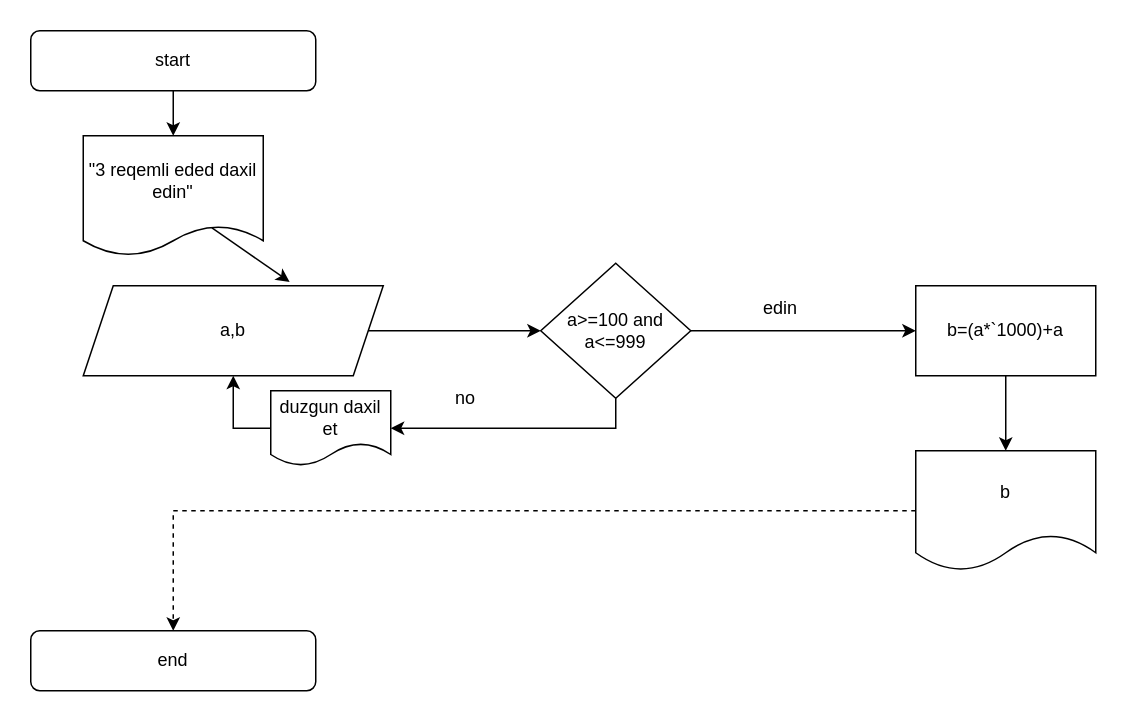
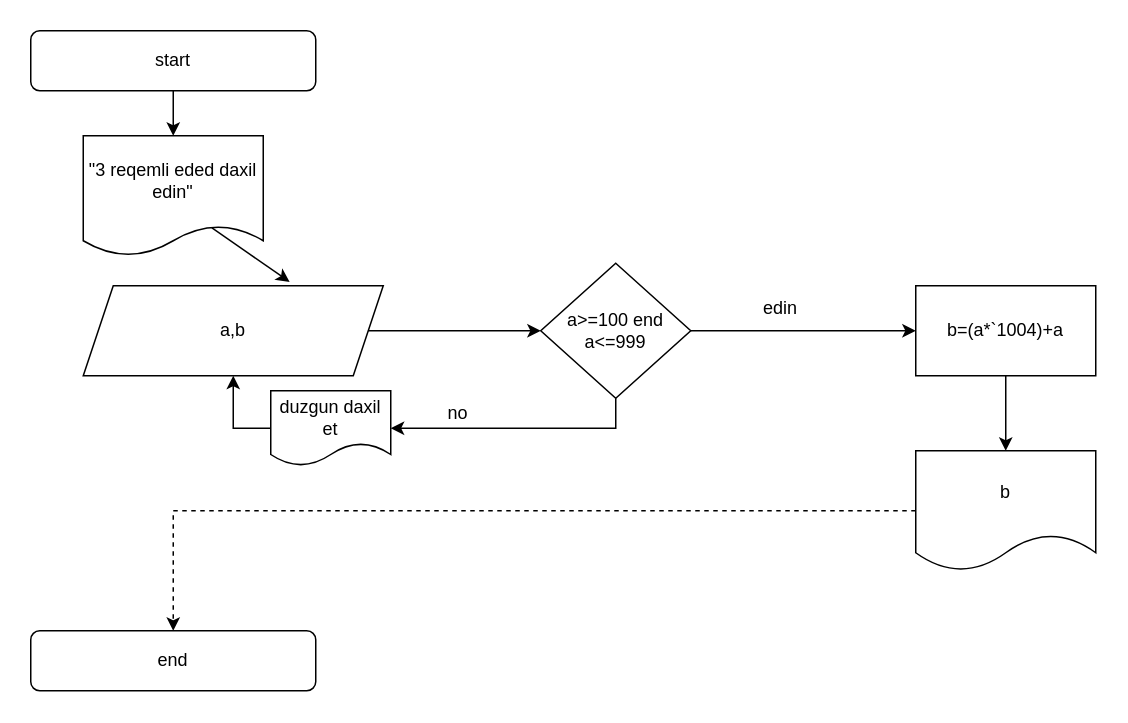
  <mxCell id="0" />
  <mxCell id="1" parent="0" />
  <mxCell id="2" style="edgeStyle=orthogonalEdgeStyle;rounded=0;orthogonalLoop=1;jettySize=auto;html=1;exitX=0.5;exitY=1;exitDx=0;exitDy=0;entryX=0.5;entryY=0;entryDx=0;entryDy=0;" edge="1" parent="1" source="3" target="5"><mxGeometry relative="1" as="geometry" /></mxCell>
  <mxCell id="3" value="start" style="rounded=1;whiteSpace=wrap;html=1;" vertex="1" parent="1"><mxGeometry x="20" y="20" width="190" height="40" as="geometry" /></mxCell>
  <mxCell id="4" value="end" style="rounded=1;whiteSpace=wrap;html=1;" vertex="1" parent="1"><mxGeometry x="20" y="420" width="190" height="40" as="geometry" /></mxCell>
  <mxCell id="5" value="&quot;3 reqemli eded daxil edin&quot;" style="shape=document;whiteSpace=wrap;html=1;boundedLbl=1;size=0.25;" vertex="1" parent="1"><mxGeometry x="55" y="90" width="120" height="80" as="geometry" /></mxCell>
  <mxCell id="6" style="edgeStyle=orthogonalEdgeStyle;rounded=0;orthogonalLoop=1;jettySize=auto;html=1;exitX=1;exitY=0.5;exitDx=0;exitDy=0;entryX=0;entryY=0.5;entryDx=0;entryDy=0;" edge="1" parent="1" source="7" target="11"><mxGeometry relative="1" as="geometry" /></mxCell>
  <mxCell id="7" value="a,b" style="shape=parallelogram;perimeter=parallelogramPerimeter;whiteSpace=wrap;html=1;fixedSize=1;" vertex="1" parent="1"><mxGeometry x="55" y="190" width="200" height="60" as="geometry" /></mxCell>
  <mxCell id="8" value="" style="endArrow=classic;html=1;rounded=0;exitX=0.715;exitY=0.768;exitDx=0;exitDy=0;exitPerimeter=0;entryX=0.688;entryY=-0.043;entryDx=0;entryDy=0;entryPerimeter=0;" edge="1" parent="1" source="5" target="7"><mxGeometry width="50" height="50" relative="1" as="geometry"><mxPoint x="120" y="200" as="sourcePoint" /><mxPoint x="170" y="150" as="targetPoint" /></mxGeometry></mxCell>
  <mxCell id="9" style="edgeStyle=orthogonalEdgeStyle;rounded=0;orthogonalLoop=1;jettySize=auto;html=1;exitX=0.5;exitY=1;exitDx=0;exitDy=0;" edge="1" parent="1" source="11"><mxGeometry relative="1" as="geometry"><mxPoint x="260" y="285" as="targetPoint" /><Array as="points"><mxPoint x="410" y="285" /></Array></mxGeometry></mxCell>
  <mxCell id="10" style="edgeStyle=orthogonalEdgeStyle;rounded=0;orthogonalLoop=1;jettySize=auto;html=1;exitX=1;exitY=0.5;exitDx=0;exitDy=0;" edge="1" parent="1" source="11"><mxGeometry relative="1" as="geometry"><mxPoint x="610" y="220" as="targetPoint" /></mxGeometry></mxCell>
- <mxCell id="11" value="a&amp;gt;=100 and&lt;br&gt;a&amp;lt;=999" style="rhombus;whiteSpace=wrap;html=1;" vertex="1" parent="1"><mxGeometry x="360" y="175" width="100" height="90" as="geometry" /></mxCell>
- <mxCell id="12" value="no" style="text;html=1;strokeColor=none;fillColor=none;align=center;verticalAlign=middle;whiteSpace=wrap;rounded=0;" vertex="1" parent="1"><mxGeometry x="280" y="250" width="60" height="30" as="geometry" /></mxCell>
+ <mxCell id="11" value="a&amp;gt;=100 end&lt;br&gt;a&amp;lt;=999" style="rhombus;whiteSpace=wrap;html=1;" vertex="1" parent="1"><mxGeometry x="360" y="175" width="100" height="90" as="geometry" /></mxCell>
+ <mxCell id="12" value="no" style="text;html=1;strokeColor=none;fillColor=none;align=center;verticalAlign=middle;whiteSpace=wrap;rounded=0;" vertex="1" parent="1"><mxGeometry x="275" y="260" width="60" height="30" as="geometry" /></mxCell>
  <mxCell id="13" style="edgeStyle=orthogonalEdgeStyle;rounded=0;orthogonalLoop=1;jettySize=auto;html=1;exitX=0;exitY=0.5;exitDx=0;exitDy=0;entryX=0.5;entryY=1;entryDx=0;entryDy=0;" edge="1" parent="1" source="14" target="7"><mxGeometry relative="1" as="geometry" /></mxCell>
  <mxCell id="14" value="duzgun daxil et" style="shape=document;whiteSpace=wrap;html=1;boundedLbl=1;" vertex="1" parent="1"><mxGeometry x="180" y="260" width="80" height="50" as="geometry" /></mxCell>
  <mxCell id="15" value="edin" style="text;html=1;strokeColor=none;fillColor=none;align=center;verticalAlign=middle;whiteSpace=wrap;rounded=0;" vertex="1" parent="1"><mxGeometry x="490" y="190" width="60" height="30" as="geometry" /></mxCell>
  <mxCell id="16" style="edgeStyle=orthogonalEdgeStyle;rounded=0;orthogonalLoop=1;jettySize=auto;html=1;exitX=0.5;exitY=1;exitDx=0;exitDy=0;" edge="1" parent="1" source="17"><mxGeometry relative="1" as="geometry"><mxPoint x="670" y="300" as="targetPoint" /></mxGeometry></mxCell>
- <mxCell id="17" value="b=(a*`1000)+a" style="rounded=0;whiteSpace=wrap;html=1;" vertex="1" parent="1"><mxGeometry x="610" y="190" width="120" height="60" as="geometry" /></mxCell>
+ <mxCell id="17" value="b=(a*`1004)+a" style="rounded=0;whiteSpace=wrap;html=1;" vertex="1" parent="1"><mxGeometry x="610" y="190" width="120" height="60" as="geometry" /></mxCell>
  <mxCell id="18" style="edgeStyle=orthogonalEdgeStyle;rounded=0;orthogonalLoop=1;jettySize=auto;html=1;exitX=0;exitY=0.5;exitDx=0;exitDy=0;dashed=1;" edge="1" parent="1" source="19" target="4"><mxGeometry relative="1" as="geometry" /></mxCell>
  <mxCell id="19" value="b" style="shape=document;whiteSpace=wrap;html=1;boundedLbl=1;" vertex="1" parent="1"><mxGeometry x="610" y="300" width="120" height="80" as="geometry" /></mxCell>
